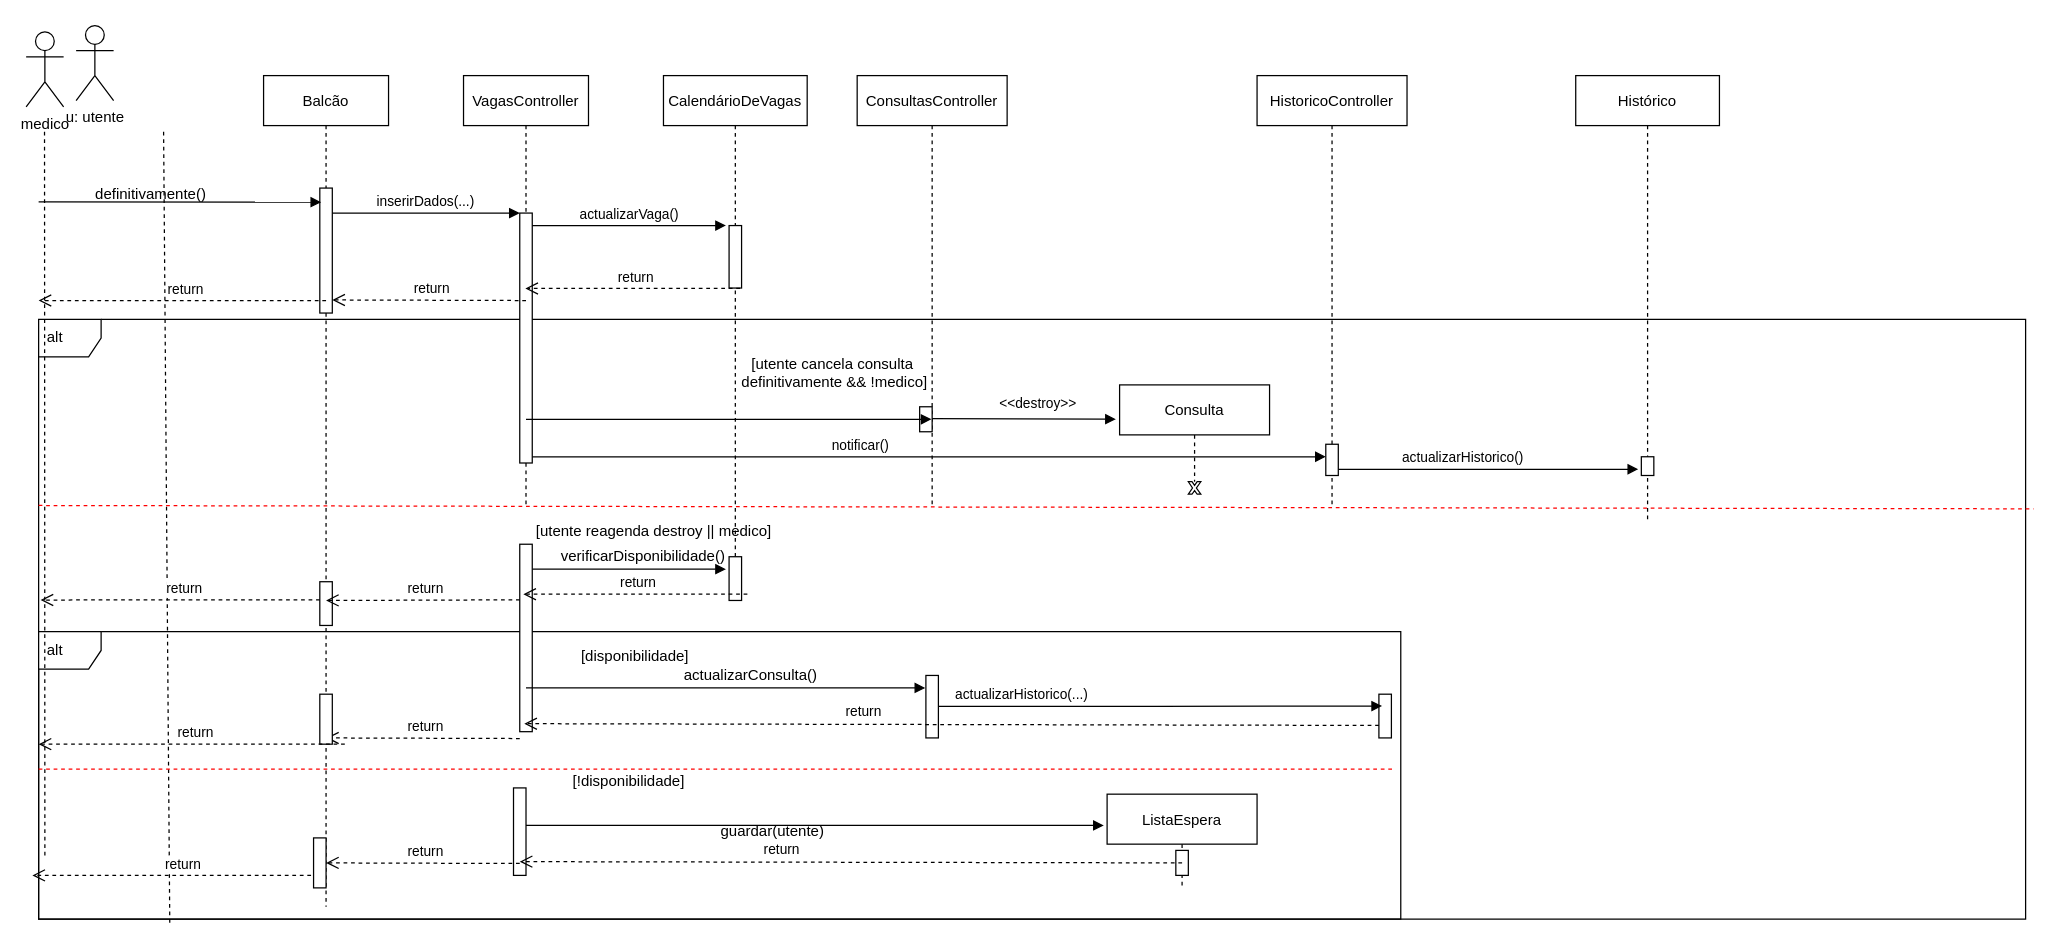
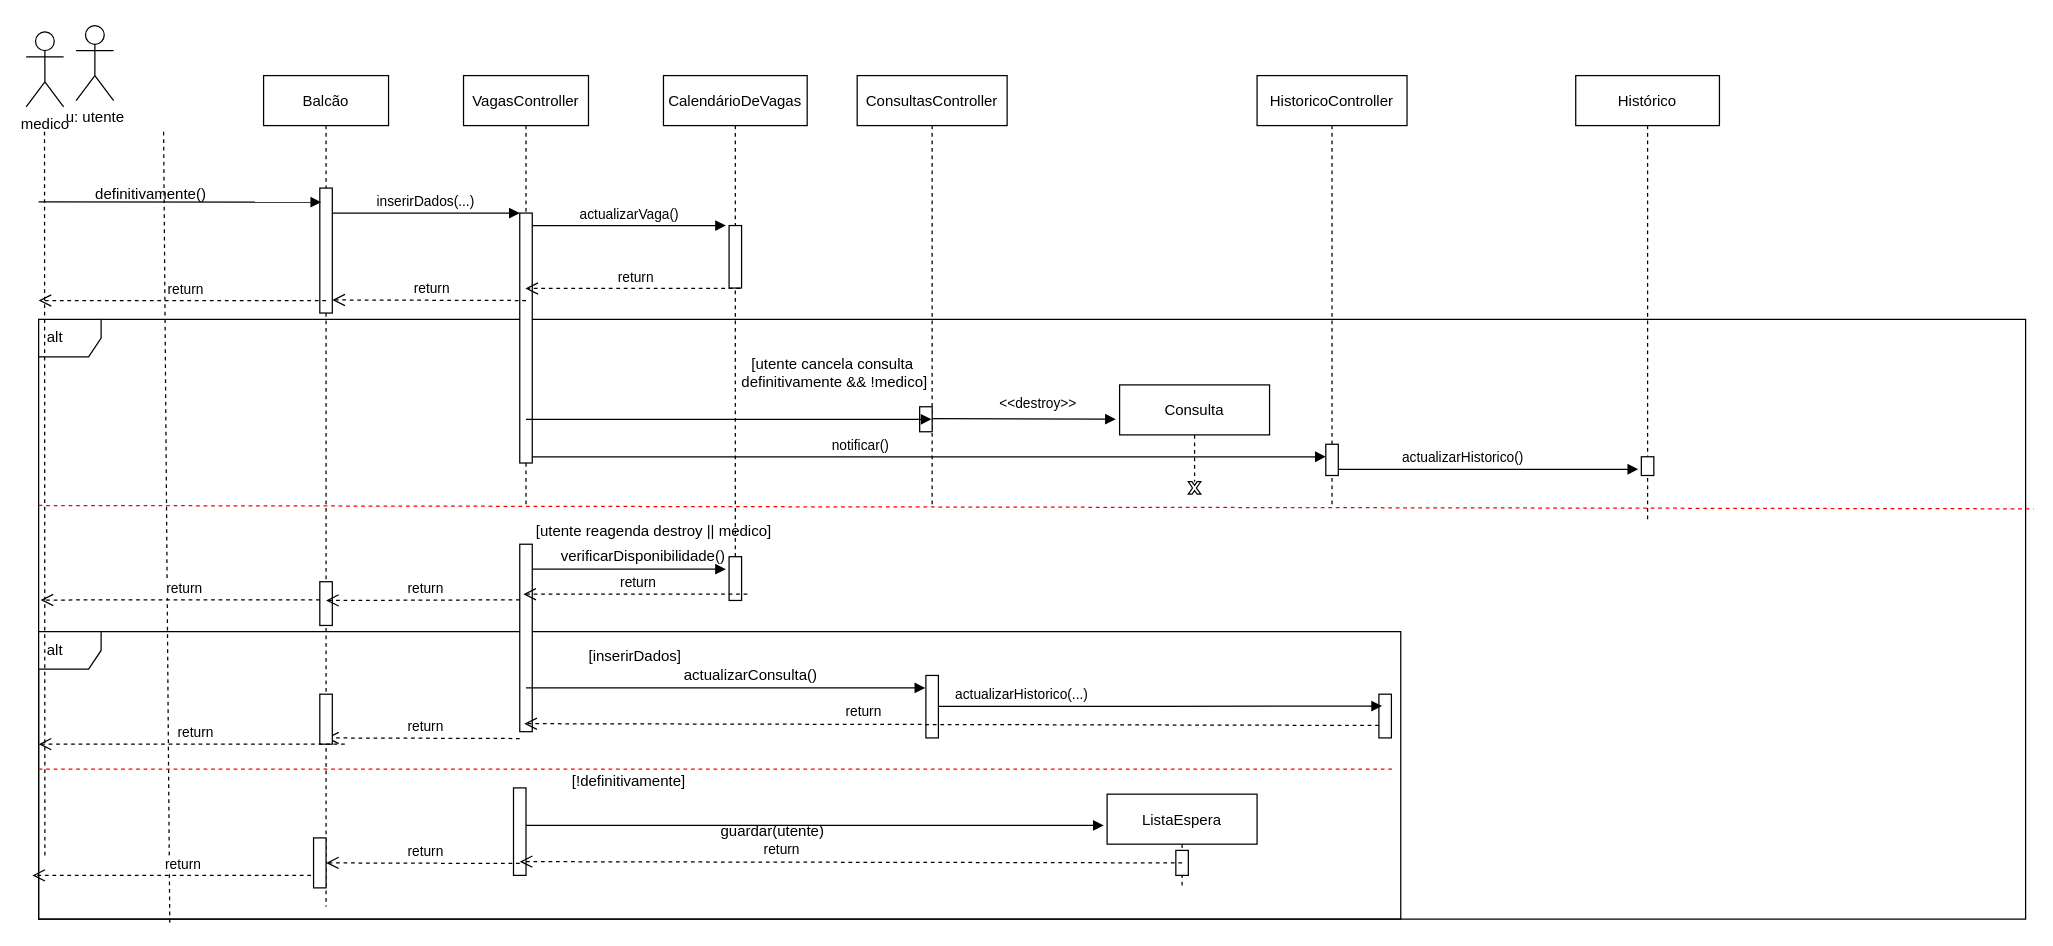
  <mxCell id="0" />
  <mxCell id="1" parent="0" />
  <mxCell id="2" value="alt" style="shape=umlFrame;whiteSpace=wrap;html=1;width=50;height=30;boundedLbl=1;verticalAlign=middle;align=left;spacingLeft=5;" parent="1" vertex="1"><mxGeometry x="30" y="255" width="1590" height="480" as="geometry" /></mxCell>
  <mxCell id="3" value="alt" style="shape=umlFrame;whiteSpace=wrap;html=1;width=50;height=30;boundedLbl=1;verticalAlign=middle;align=left;spacingLeft=5;" parent="1" vertex="1"><mxGeometry x="30" y="505" width="1090" height="230" as="geometry" /></mxCell>
  <mxCell id="4" value="Balcão" style="shape=umlLifeline;perimeter=lifelinePerimeter;container=1;collapsible=0;recursiveResize=0;rounded=0;shadow=0;strokeWidth=1;" parent="1" vertex="1"><mxGeometry x="210" y="60" width="100" height="665" as="geometry" /></mxCell>
  <mxCell id="5" value="" style="points=[];perimeter=orthogonalPerimeter;rounded=0;shadow=0;strokeWidth=1;" parent="4" vertex="1"><mxGeometry x="45" y="90" width="10" height="100" as="geometry" /></mxCell>
  <mxCell id="6" value="" style="points=[];perimeter=orthogonalPerimeter;rounded=0;shadow=0;strokeWidth=1;" parent="4" vertex="1"><mxGeometry x="45" y="405" width="10" height="35" as="geometry" /></mxCell>
  <mxCell id="7" value="inserirDados(...)" style="verticalAlign=bottom;endArrow=block;entryX=0;entryY=0;shadow=0;strokeWidth=1;" parent="1" target="10" edge="1"><mxGeometry relative="1" as="geometry"><mxPoint x="265" y="170" as="sourcePoint" /></mxGeometry></mxCell>
  <mxCell id="8" value="u: utente" style="shape=umlActor;verticalLabelPosition=bottom;verticalAlign=top;html=1;" parent="1" vertex="1"><mxGeometry x="60" y="20" width="30" height="60" as="geometry" /></mxCell>
  <mxCell id="9" value="VagasController" style="shape=umlLifeline;perimeter=lifelinePerimeter;container=1;collapsible=0;recursiveResize=0;rounded=0;shadow=0;strokeWidth=1;" parent="1" vertex="1"><mxGeometry x="370" y="60" width="100" height="345" as="geometry" /></mxCell>
  <mxCell id="10" value="" style="points=[];perimeter=orthogonalPerimeter;rounded=0;shadow=0;strokeWidth=1;" parent="9" vertex="1"><mxGeometry x="45" y="110" width="10" height="200" as="geometry" /></mxCell>
  <mxCell id="11" value="CalendárioDeVagas" style="shape=umlLifeline;perimeter=lifelinePerimeter;container=1;collapsible=0;recursiveResize=0;rounded=0;shadow=0;strokeWidth=1;" parent="1" vertex="1"><mxGeometry x="530" y="60" width="115" height="415" as="geometry" /></mxCell>
  <mxCell id="12" value="" style="points=[];perimeter=orthogonalPerimeter;rounded=0;shadow=0;strokeWidth=1;" parent="11" vertex="1"><mxGeometry x="52.5" y="120" width="10" height="50" as="geometry" /></mxCell>
  <mxCell id="13" value="" style="points=[];perimeter=orthogonalPerimeter;rounded=0;shadow=0;strokeWidth=1;" parent="11" vertex="1"><mxGeometry x="52.5" y="385" width="10" height="35" as="geometry" /></mxCell>
  <mxCell id="14" value="actualizarVaga()" style="verticalAlign=bottom;endArrow=block;shadow=0;strokeWidth=1;" parent="1" source="10" edge="1"><mxGeometry relative="1" as="geometry"><mxPoint x="450" y="179" as="sourcePoint" /><mxPoint x="580" y="180" as="targetPoint" /><Array as="points"><mxPoint x="470" y="180" /></Array></mxGeometry></mxCell>
  <mxCell id="15" value="" style="endArrow=none;html=1;dashed=1;entryX=0.066;entryY=1.007;entryDx=0;entryDy=0;entryPerimeter=0;" parent="1" target="2" edge="1"><mxGeometry width="50" height="50" relative="1" as="geometry"><mxPoint x="130" y="105" as="sourcePoint" /><mxPoint x="140" y="730" as="targetPoint" /></mxGeometry></mxCell>
  <mxCell id="16" value="Histórico" style="shape=umlLifeline;perimeter=lifelinePerimeter;container=1;collapsible=0;recursiveResize=0;rounded=0;shadow=0;strokeWidth=1;" parent="1" vertex="1"><mxGeometry x="1260" y="60" width="115" height="355" as="geometry" /></mxCell>
  <mxCell id="17" value="" style="points=[];perimeter=orthogonalPerimeter;rounded=0;shadow=0;strokeWidth=1;" parent="16" vertex="1"><mxGeometry x="52.5" y="305" width="10" height="15" as="geometry" /></mxCell>
  <mxCell id="18" value="return" style="verticalAlign=bottom;endArrow=open;dashed=1;endSize=8;shadow=0;strokeWidth=1;" parent="1" edge="1"><mxGeometry x="-0.029" relative="1" as="geometry"><mxPoint x="30" y="240" as="targetPoint" /><mxPoint x="260" y="240" as="sourcePoint" /><Array as="points" /><mxPoint as="offset" /></mxGeometry></mxCell>
  <mxCell id="19" value="ConsultasController" style="shape=umlLifeline;perimeter=lifelinePerimeter;container=1;collapsible=0;recursiveResize=0;rounded=0;shadow=0;strokeWidth=1;" parent="1" vertex="1"><mxGeometry x="685" y="60" width="120" height="345" as="geometry" /></mxCell>
  <mxCell id="20" value="return" style="verticalAlign=bottom;endArrow=open;dashed=1;endSize=8;shadow=0;strokeWidth=1;entryX=1.412;entryY=0.238;entryDx=0;entryDy=0;entryPerimeter=0;" parent="1" edge="1"><mxGeometry x="-0.029" relative="1" as="geometry"><mxPoint x="265" y="239.52" as="targetPoint" /><mxPoint x="420" y="240" as="sourcePoint" /><Array as="points" /><mxPoint as="offset" /></mxGeometry></mxCell>
  <mxCell id="21" value="definitivamente()" style="text;html=1;strokeColor=none;fillColor=none;align=center;verticalAlign=middle;whiteSpace=wrap;rounded=0;" parent="1" vertex="1"><mxGeometry y="145" width="40" height="20" as="geometry" x="100" /></mxCell>
  <mxCell id="22" value="" style="verticalAlign=bottom;endArrow=block;shadow=0;strokeWidth=1;entryX=0.111;entryY=0.113;entryDx=0;entryDy=0;entryPerimeter=0;" parent="1" target="5" edge="1"><mxGeometry relative="1" as="geometry"><mxPoint x="30" y="161" as="sourcePoint" /><mxPoint x="250" y="160" as="targetPoint" /></mxGeometry></mxCell>
  <mxCell id="23" value="return" style="verticalAlign=bottom;endArrow=open;dashed=1;endSize=8;shadow=0;strokeWidth=1;exitX=0.875;exitY=1.007;exitDx=0;exitDy=0;exitPerimeter=0;" parent="1" source="12" target="9" edge="1"><mxGeometry x="-0.029" relative="1" as="geometry"><mxPoint x="445" y="229.52" as="targetPoint" /><mxPoint x="772.06" y="230" as="sourcePoint" /><Array as="points" /><mxPoint as="offset" /></mxGeometry></mxCell>
  <mxCell id="24" value="medico" style="shape=umlActor;verticalLabelPosition=bottom;verticalAlign=top;html=1;" parent="1" vertex="1"><mxGeometry x="20" y="25" width="30" height="60" as="geometry" /></mxCell>
  <mxCell id="25" value="" style="endArrow=none;html=1;dashed=1;" parent="1" edge="1"><mxGeometry width="50" height="50" relative="1" as="geometry"><mxPoint x="34.71" y="105" as="sourcePoint" /><mxPoint x="35" y="685" as="targetPoint" /></mxGeometry></mxCell>
  <mxCell id="26" value="Consulta" style="shape=umlLifeline;perimeter=lifelinePerimeter;container=1;collapsible=0;recursiveResize=0;rounded=0;shadow=0;strokeWidth=1;" parent="1" vertex="1"><mxGeometry x="895" y="307.5" width="120" height="77.5" as="geometry" /></mxCell>
  <mxCell id="27" value="" style="points=[];perimeter=orthogonalPerimeter;rounded=0;shadow=0;strokeWidth=1;" parent="1" vertex="1"><mxGeometry x="735" y="325" width="10" height="20" as="geometry" /></mxCell>
  <mxCell id="28" value="&lt;&lt;destroy&gt;&gt;" style="verticalAlign=bottom;endArrow=block;shadow=0;strokeWidth=1;" parent="1" edge="1"><mxGeometry x="0.161" y="3" relative="1" as="geometry"><mxPoint x="745" y="334.5" as="sourcePoint" /><mxPoint x="892" y="335" as="targetPoint" /><Array as="points" /><mxPoint as="offset" /></mxGeometry></mxCell>
  <mxCell id="29" value="" style="verticalLabelPosition=bottom;verticalAlign=top;html=1;shape=mxgraph.basic.x;fillColor=none;" parent="1" vertex="1"><mxGeometry x="950" y="385" width="10" height="10" as="geometry" /></mxCell>
  <mxCell id="30" value="[utente cancela consulta&lt;br&gt;&amp;nbsp;definitivamente &amp;amp;&amp;amp; !medico]" style="text;html=1;strokeColor=none;fillColor=none;align=center;verticalAlign=middle;whiteSpace=wrap;rounded=0;" parent="1" vertex="1"><mxGeometry x="542.5" y="287.5" width="245" height="20" as="geometry" /></mxCell>
  <mxCell id="31" value="" style="verticalAlign=bottom;endArrow=block;shadow=0;strokeWidth=1;" parent="1" target="19" edge="1"><mxGeometry relative="1" as="geometry"><mxPoint x="420" y="335" as="sourcePoint" /><mxPoint x="570" y="335" as="targetPoint" /></mxGeometry></mxCell>
  <mxCell id="32" value="" style="endArrow=none;dashed=1;html=1;strokeColor=#FF0000;entryX=1.004;entryY=0.316;entryDx=0;entryDy=0;entryPerimeter=0;" parent="1" target="2" edge="1"><mxGeometry width="50" height="50" relative="1" as="geometry"><mxPoint x="30" y="404" as="sourcePoint" /><mxPoint x="1110" y="404" as="targetPoint" /></mxGeometry></mxCell>
  <mxCell id="33" value="[utente reagenda destroy || medico]" style="text;html=1;strokeColor=none;fillColor=none;align=center;verticalAlign=middle;whiteSpace=wrap;rounded=0;" parent="1" vertex="1"><mxGeometry x="400" y="415" width="245" height="20" as="geometry" /></mxCell>
  <mxCell id="34" value="" style="points=[];perimeter=orthogonalPerimeter;rounded=0;shadow=0;strokeWidth=1;" parent="1" vertex="1"><mxGeometry x="1102.5" y="555" width="10" height="35" as="geometry" /></mxCell>
  <mxCell id="35" value="actualizarHistorico(...)" style="verticalAlign=bottom;endArrow=block;shadow=0;strokeWidth=1;entryX=0.522;entryY=0.692;entryDx=0;entryDy=0;entryPerimeter=0;" parent="1" edge="1"><mxGeometry x="-0.623" relative="1" as="geometry"><mxPoint x="750" y="564.7" as="sourcePoint" /><mxPoint x="1105.03" y="564.5" as="targetPoint" /><Array as="points"><mxPoint x="915" y="564.7" /></Array><mxPoint as="offset" /></mxGeometry></mxCell>
  <mxCell id="36" value="" style="points=[];perimeter=orthogonalPerimeter;rounded=0;shadow=0;strokeWidth=1;" parent="1" vertex="1"><mxGeometry x="740" y="540" width="10" height="50" as="geometry" /></mxCell>
  <mxCell id="37" value="" style="verticalAlign=bottom;endArrow=block;shadow=0;strokeWidth=1;" parent="1" source="39" edge="1"><mxGeometry relative="1" as="geometry"><mxPoint x="430" y="455" as="sourcePoint" /><mxPoint x="580" y="455" as="targetPoint" /></mxGeometry></mxCell>
  <mxCell id="38" value="verificarDisponibilidade()" style="text;html=1;strokeColor=none;fillColor=none;align=center;verticalAlign=middle;whiteSpace=wrap;rounded=0;" parent="1" vertex="1"><mxGeometry x="494" y="435" width="40" height="20" as="geometry" /></mxCell>
  <mxCell id="39" value="" style="points=[];perimeter=orthogonalPerimeter;rounded=0;shadow=0;strokeWidth=1;" parent="1" vertex="1"><mxGeometry x="415" y="435" width="10" height="150" as="geometry" /></mxCell>
  <mxCell id="40" value="return" style="verticalAlign=bottom;endArrow=open;dashed=1;endSize=8;shadow=0;strokeWidth=1;exitX=0.875;exitY=1.007;exitDx=0;exitDy=0;exitPerimeter=0;" parent="1" edge="1"><mxGeometry x="-0.029" relative="1" as="geometry"><mxPoint x="417.88" y="475" as="targetPoint" /><mxPoint x="597.13" y="475" as="sourcePoint" /><Array as="points" /><mxPoint as="offset" /></mxGeometry></mxCell>
  <mxCell id="41" value="" style="verticalAlign=bottom;endArrow=block;shadow=0;strokeWidth=1;" parent="1" edge="1"><mxGeometry relative="1" as="geometry"><mxPoint x="420" y="550" as="sourcePoint" /><mxPoint x="739.5" y="550" as="targetPoint" /></mxGeometry></mxCell>
  <mxCell id="42" value="actualizarConsulta()" style="text;html=1;strokeColor=none;fillColor=none;align=center;verticalAlign=middle;whiteSpace=wrap;rounded=0;" parent="1" vertex="1"><mxGeometry x="580" y="530" width="40" height="20" as="geometry" /></mxCell>
- <mxCell id="43" value="[disponibilidade]" style="text;html=1;strokeColor=none;fillColor=none;align=center;verticalAlign=middle;whiteSpace=wrap;rounded=0;" parent="1" vertex="1"><mxGeometry x="385" y="515" width="245" height="20" as="geometry" /></mxCell>
+ <mxCell id="43" value="[inserirDados]" style="text;html=1;strokeColor=none;fillColor=none;align=center;verticalAlign=middle;whiteSpace=wrap;rounded=0;" parent="1" vertex="1"><mxGeometry x="385" y="515" width="245" height="20" as="geometry" /></mxCell>
  <mxCell id="44" value="" style="endArrow=none;dashed=1;html=1;strokeColor=#FF0000;" parent="1" edge="1"><mxGeometry width="50" height="50" relative="1" as="geometry"><mxPoint x="30" y="615" as="sourcePoint" /><mxPoint x="1115" y="615" as="targetPoint" /><Array as="points"><mxPoint x="775" y="615" /></Array></mxGeometry></mxCell>
- <mxCell id="45" value="[!disponibilidade]" style="text;html=1;strokeColor=none;fillColor=none;align=center;verticalAlign=middle;whiteSpace=wrap;rounded=0;" parent="1" vertex="1"><mxGeometry x="380" y="615" width="245" height="20" as="geometry" /></mxCell>
+ <mxCell id="45" value="[!definitivamente]" style="text;html=1;strokeColor=none;fillColor=none;align=center;verticalAlign=middle;whiteSpace=wrap;rounded=0;" parent="1" vertex="1"><mxGeometry x="380" y="615" width="245" height="20" as="geometry" /></mxCell>
  <mxCell id="46" value="return" style="verticalAlign=bottom;endArrow=open;dashed=1;endSize=8;shadow=0;strokeWidth=1;exitX=0.875;exitY=1.007;exitDx=0;exitDy=0;exitPerimeter=0;entryX=0.364;entryY=0.905;entryDx=0;entryDy=0;entryPerimeter=0;" parent="1" edge="1"><mxGeometry x="0.206" y="-1" relative="1" as="geometry"><mxPoint x="418.64" y="578.6" as="targetPoint" /><mxPoint x="1102.5" y="580" as="sourcePoint" /><Array as="points" /><mxPoint as="offset" /></mxGeometry></mxCell>
  <mxCell id="47" value="return" style="verticalAlign=bottom;endArrow=open;dashed=1;endSize=8;shadow=0;strokeWidth=1;entryX=1.412;entryY=0.238;entryDx=0;entryDy=0;entryPerimeter=0;" parent="1" edge="1"><mxGeometry x="-0.029" relative="1" as="geometry"><mxPoint x="260" y="590" as="targetPoint" /><mxPoint x="415" y="590.48" as="sourcePoint" /><Array as="points" /><mxPoint as="offset" /></mxGeometry></mxCell>
  <mxCell id="48" value="" style="points=[];perimeter=orthogonalPerimeter;rounded=0;shadow=0;strokeWidth=1;" parent="1" vertex="1"><mxGeometry x="255" y="555" width="10" height="40" as="geometry" /></mxCell>
  <mxCell id="49" value="return" style="verticalAlign=bottom;endArrow=open;dashed=1;endSize=8;shadow=0;strokeWidth=1;" parent="1" edge="1"><mxGeometry x="-0.029" relative="1" as="geometry"><mxPoint x="30" y="595" as="targetPoint" /><mxPoint x="275" y="595" as="sourcePoint" /><Array as="points" /><mxPoint as="offset" /></mxGeometry></mxCell>
  <mxCell id="50" value="" style="verticalAlign=bottom;endArrow=block;shadow=0;strokeWidth=1;entryX=-0.022;entryY=0.333;entryDx=0;entryDy=0;entryPerimeter=0;" parent="1" target="52" edge="1"><mxGeometry relative="1" as="geometry"><mxPoint x="415.5" y="660" as="sourcePoint" /><mxPoint x="735" y="660" as="targetPoint" /></mxGeometry></mxCell>
  <mxCell id="51" value="" style="points=[];perimeter=orthogonalPerimeter;rounded=0;shadow=0;strokeWidth=1;" parent="1" vertex="1"><mxGeometry x="410" y="630" width="10" height="70" as="geometry" /></mxCell>
  <mxCell id="52" value="ListaEspera" style="shape=umlLifeline;perimeter=lifelinePerimeter;container=1;collapsible=0;recursiveResize=0;rounded=0;shadow=0;strokeWidth=1;" parent="1" vertex="1"><mxGeometry x="885" y="635" width="120" height="75" as="geometry" /></mxCell>
  <mxCell id="53" value="" style="points=[];perimeter=orthogonalPerimeter;rounded=0;shadow=0;strokeWidth=1;" parent="52" vertex="1"><mxGeometry x="55" y="45" width="10" height="20" as="geometry" /></mxCell>
  <mxCell id="54" value="guardar(utente)" style="text;html=1;strokeColor=none;fillColor=none;align=center;verticalAlign=middle;whiteSpace=wrap;rounded=0;" parent="1" vertex="1"><mxGeometry x="495" y="655" width="245" height="20" as="geometry" /></mxCell>
  <mxCell id="55" value="return" style="verticalAlign=bottom;endArrow=open;dashed=1;endSize=8;shadow=0;strokeWidth=1;" parent="1" edge="1"><mxGeometry x="0.206" y="-1" relative="1" as="geometry"><mxPoint x="415" y="689" as="targetPoint" /><mxPoint x="945" y="690" as="sourcePoint" /><Array as="points" /><mxPoint as="offset" /></mxGeometry></mxCell>
  <mxCell id="56" value="return" style="verticalAlign=bottom;endArrow=open;dashed=1;endSize=8;shadow=0;strokeWidth=1;" parent="1" edge="1"><mxGeometry x="-0.029" relative="1" as="geometry"><mxPoint x="25" y="700" as="targetPoint" /><mxPoint x="260" y="700" as="sourcePoint" /><Array as="points" /><mxPoint as="offset" /></mxGeometry></mxCell>
  <mxCell id="57" value="return" style="verticalAlign=bottom;endArrow=open;dashed=1;endSize=8;shadow=0;strokeWidth=1;entryX=1.412;entryY=0.238;entryDx=0;entryDy=0;entryPerimeter=0;" parent="1" edge="1"><mxGeometry x="-0.029" relative="1" as="geometry"><mxPoint x="260" y="690" as="targetPoint" /><mxPoint x="415" y="690.48" as="sourcePoint" /><Array as="points" /><mxPoint as="offset" /></mxGeometry></mxCell>
  <mxCell id="58" value="" style="points=[];perimeter=orthogonalPerimeter;rounded=0;shadow=0;strokeWidth=1;" parent="1" vertex="1"><mxGeometry x="250" y="670" width="10" height="40" as="geometry" /></mxCell>
  <mxCell id="59" value="return" style="verticalAlign=bottom;endArrow=open;dashed=1;endSize=8;shadow=0;strokeWidth=1;exitX=0.875;exitY=1.007;exitDx=0;exitDy=0;exitPerimeter=0;" parent="1" edge="1"><mxGeometry x="-0.029" relative="1" as="geometry"><mxPoint x="260" y="480" as="targetPoint" /><mxPoint x="415" y="479.5" as="sourcePoint" /><Array as="points" /><mxPoint as="offset" /></mxGeometry></mxCell>
  <mxCell id="60" value="return" style="verticalAlign=bottom;endArrow=open;dashed=1;endSize=8;shadow=0;strokeWidth=1;exitX=0.875;exitY=1.007;exitDx=0;exitDy=0;exitPerimeter=0;entryX=0.001;entryY=0.468;entryDx=0;entryDy=0;entryPerimeter=0;" parent="1" target="2" edge="1"><mxGeometry x="-0.029" relative="1" as="geometry"><mxPoint x="40" y="480" as="targetPoint" /><mxPoint x="255" y="479.5" as="sourcePoint" /><Array as="points" /><mxPoint as="offset" /></mxGeometry></mxCell>
  <mxCell id="61" value="notificar()" style="verticalAlign=bottom;endArrow=block;shadow=0;strokeWidth=1;" parent="1" target="63" edge="1"><mxGeometry x="-0.172" relative="1" as="geometry"><mxPoint x="425" y="365" as="sourcePoint" /><mxPoint x="992.5" y="365" as="targetPoint" /><Array as="points"><mxPoint x="590" y="365" /></Array><mxPoint as="offset" /></mxGeometry></mxCell>
  <mxCell id="62" value="HistoricoController" style="shape=umlLifeline;perimeter=lifelinePerimeter;container=1;collapsible=0;recursiveResize=0;rounded=0;shadow=0;strokeWidth=1;" parent="1" vertex="1"><mxGeometry x="1005" y="60" width="120" height="345" as="geometry" /></mxCell>
  <mxCell id="63" value="" style="points=[];perimeter=orthogonalPerimeter;rounded=0;shadow=0;strokeWidth=1;" parent="62" vertex="1"><mxGeometry x="55" y="295" width="10" height="25" as="geometry" /></mxCell>
  <mxCell id="64" value="actualizarHistorico()" style="verticalAlign=bottom;endArrow=block;shadow=0;strokeWidth=1;" parent="1" edge="1"><mxGeometry x="-0.167" relative="1" as="geometry"><mxPoint x="1070" y="375" as="sourcePoint" /><mxPoint x="1310" y="375" as="targetPoint" /><Array as="points"><mxPoint x="1235" y="375" /></Array><mxPoint as="offset" /></mxGeometry></mxCell>
